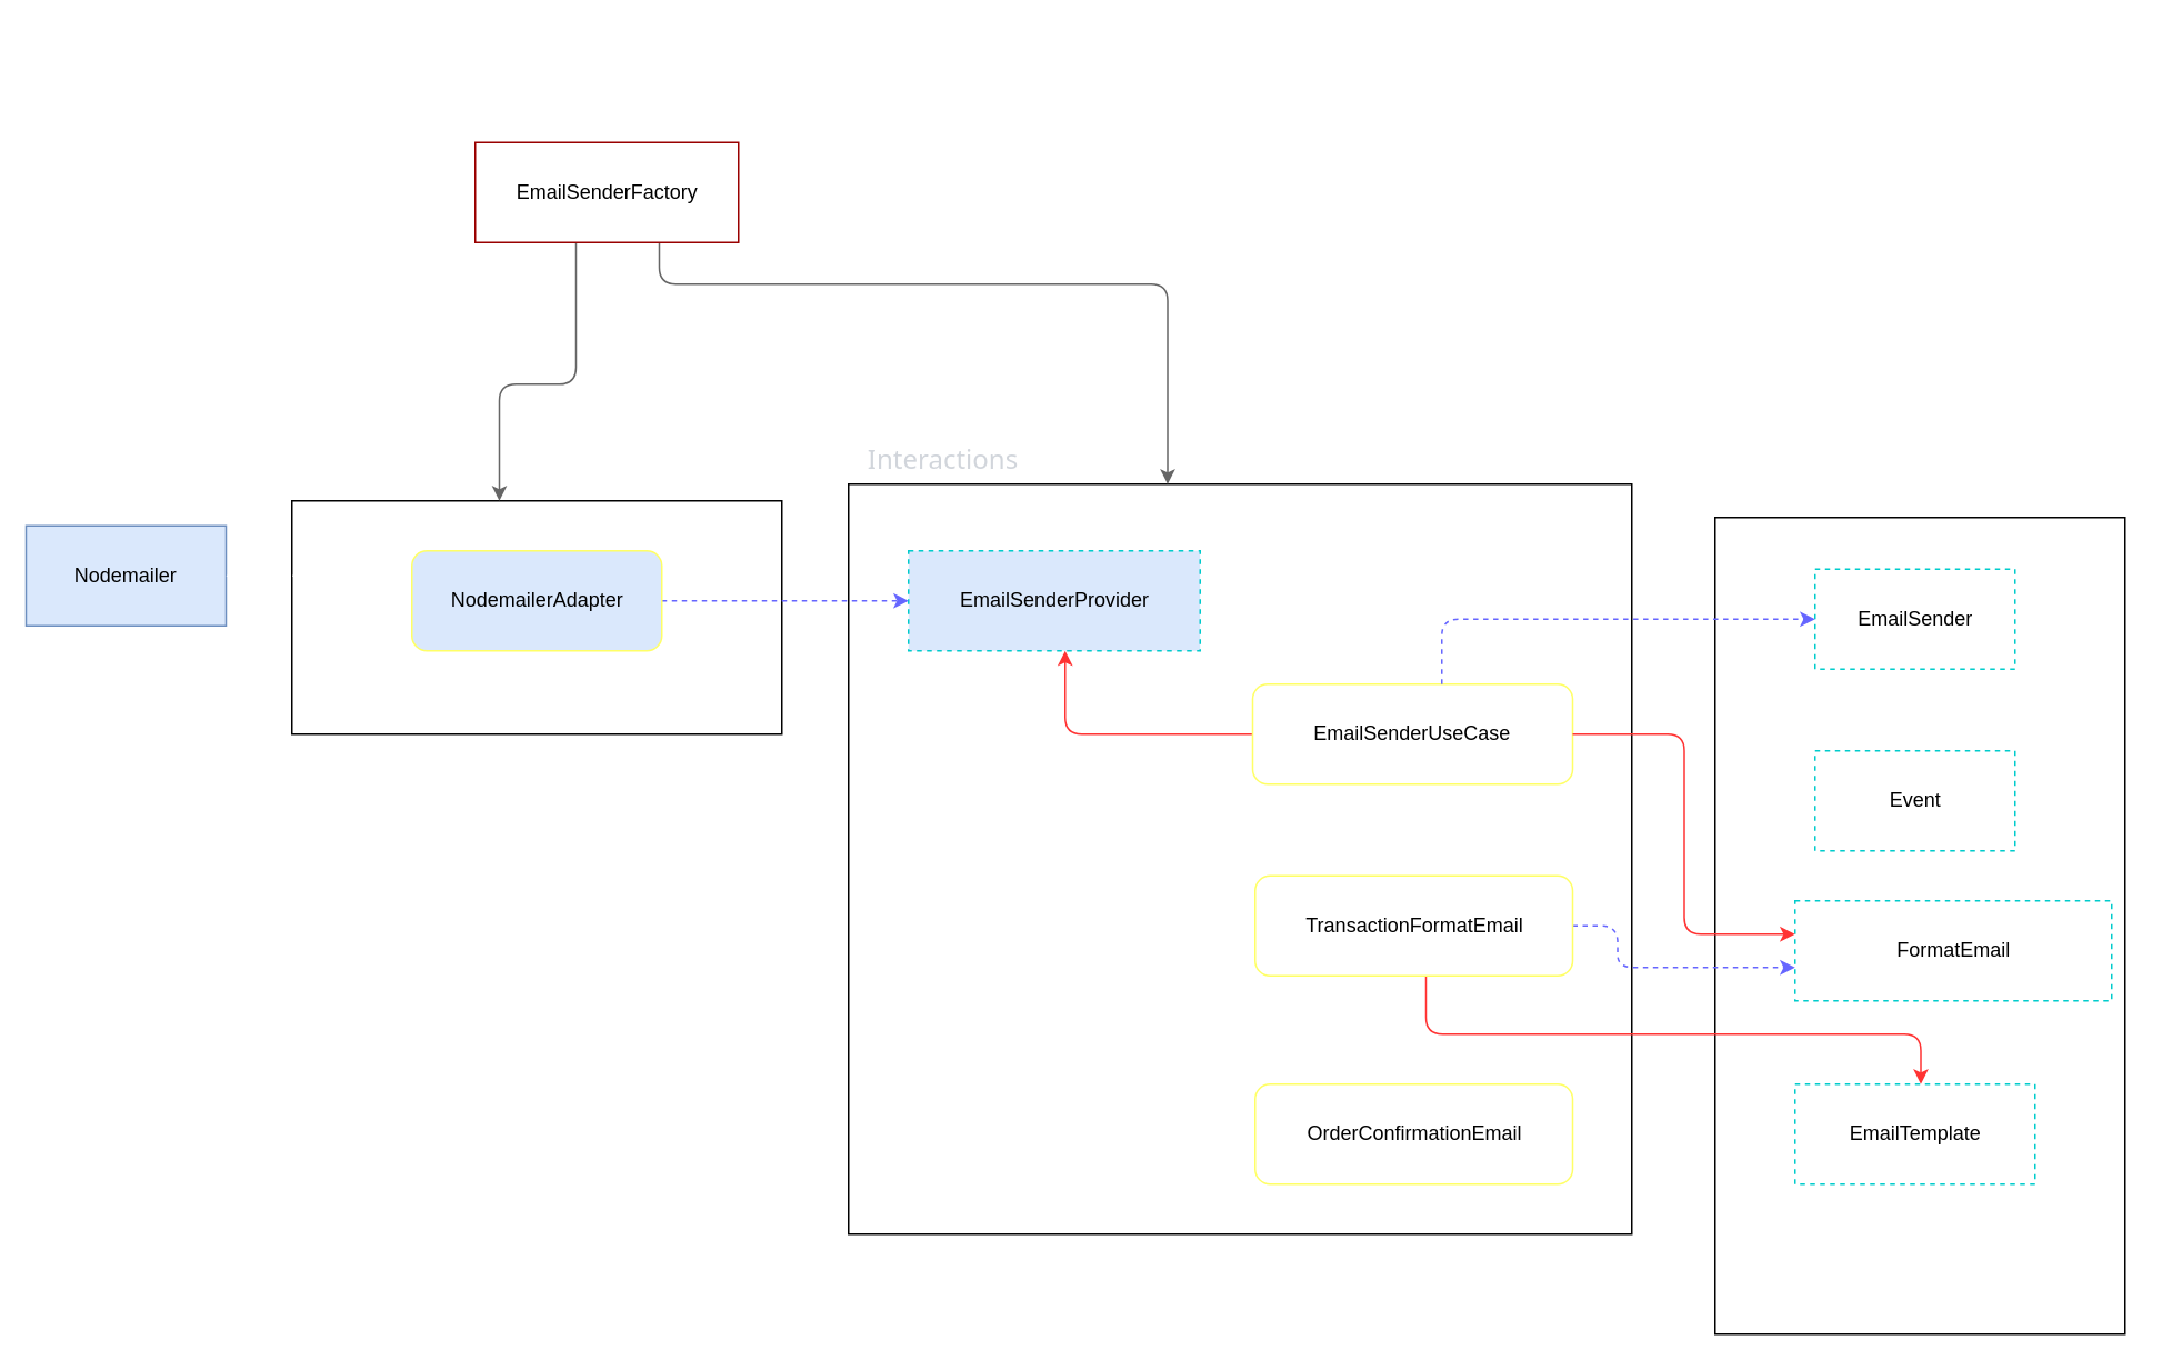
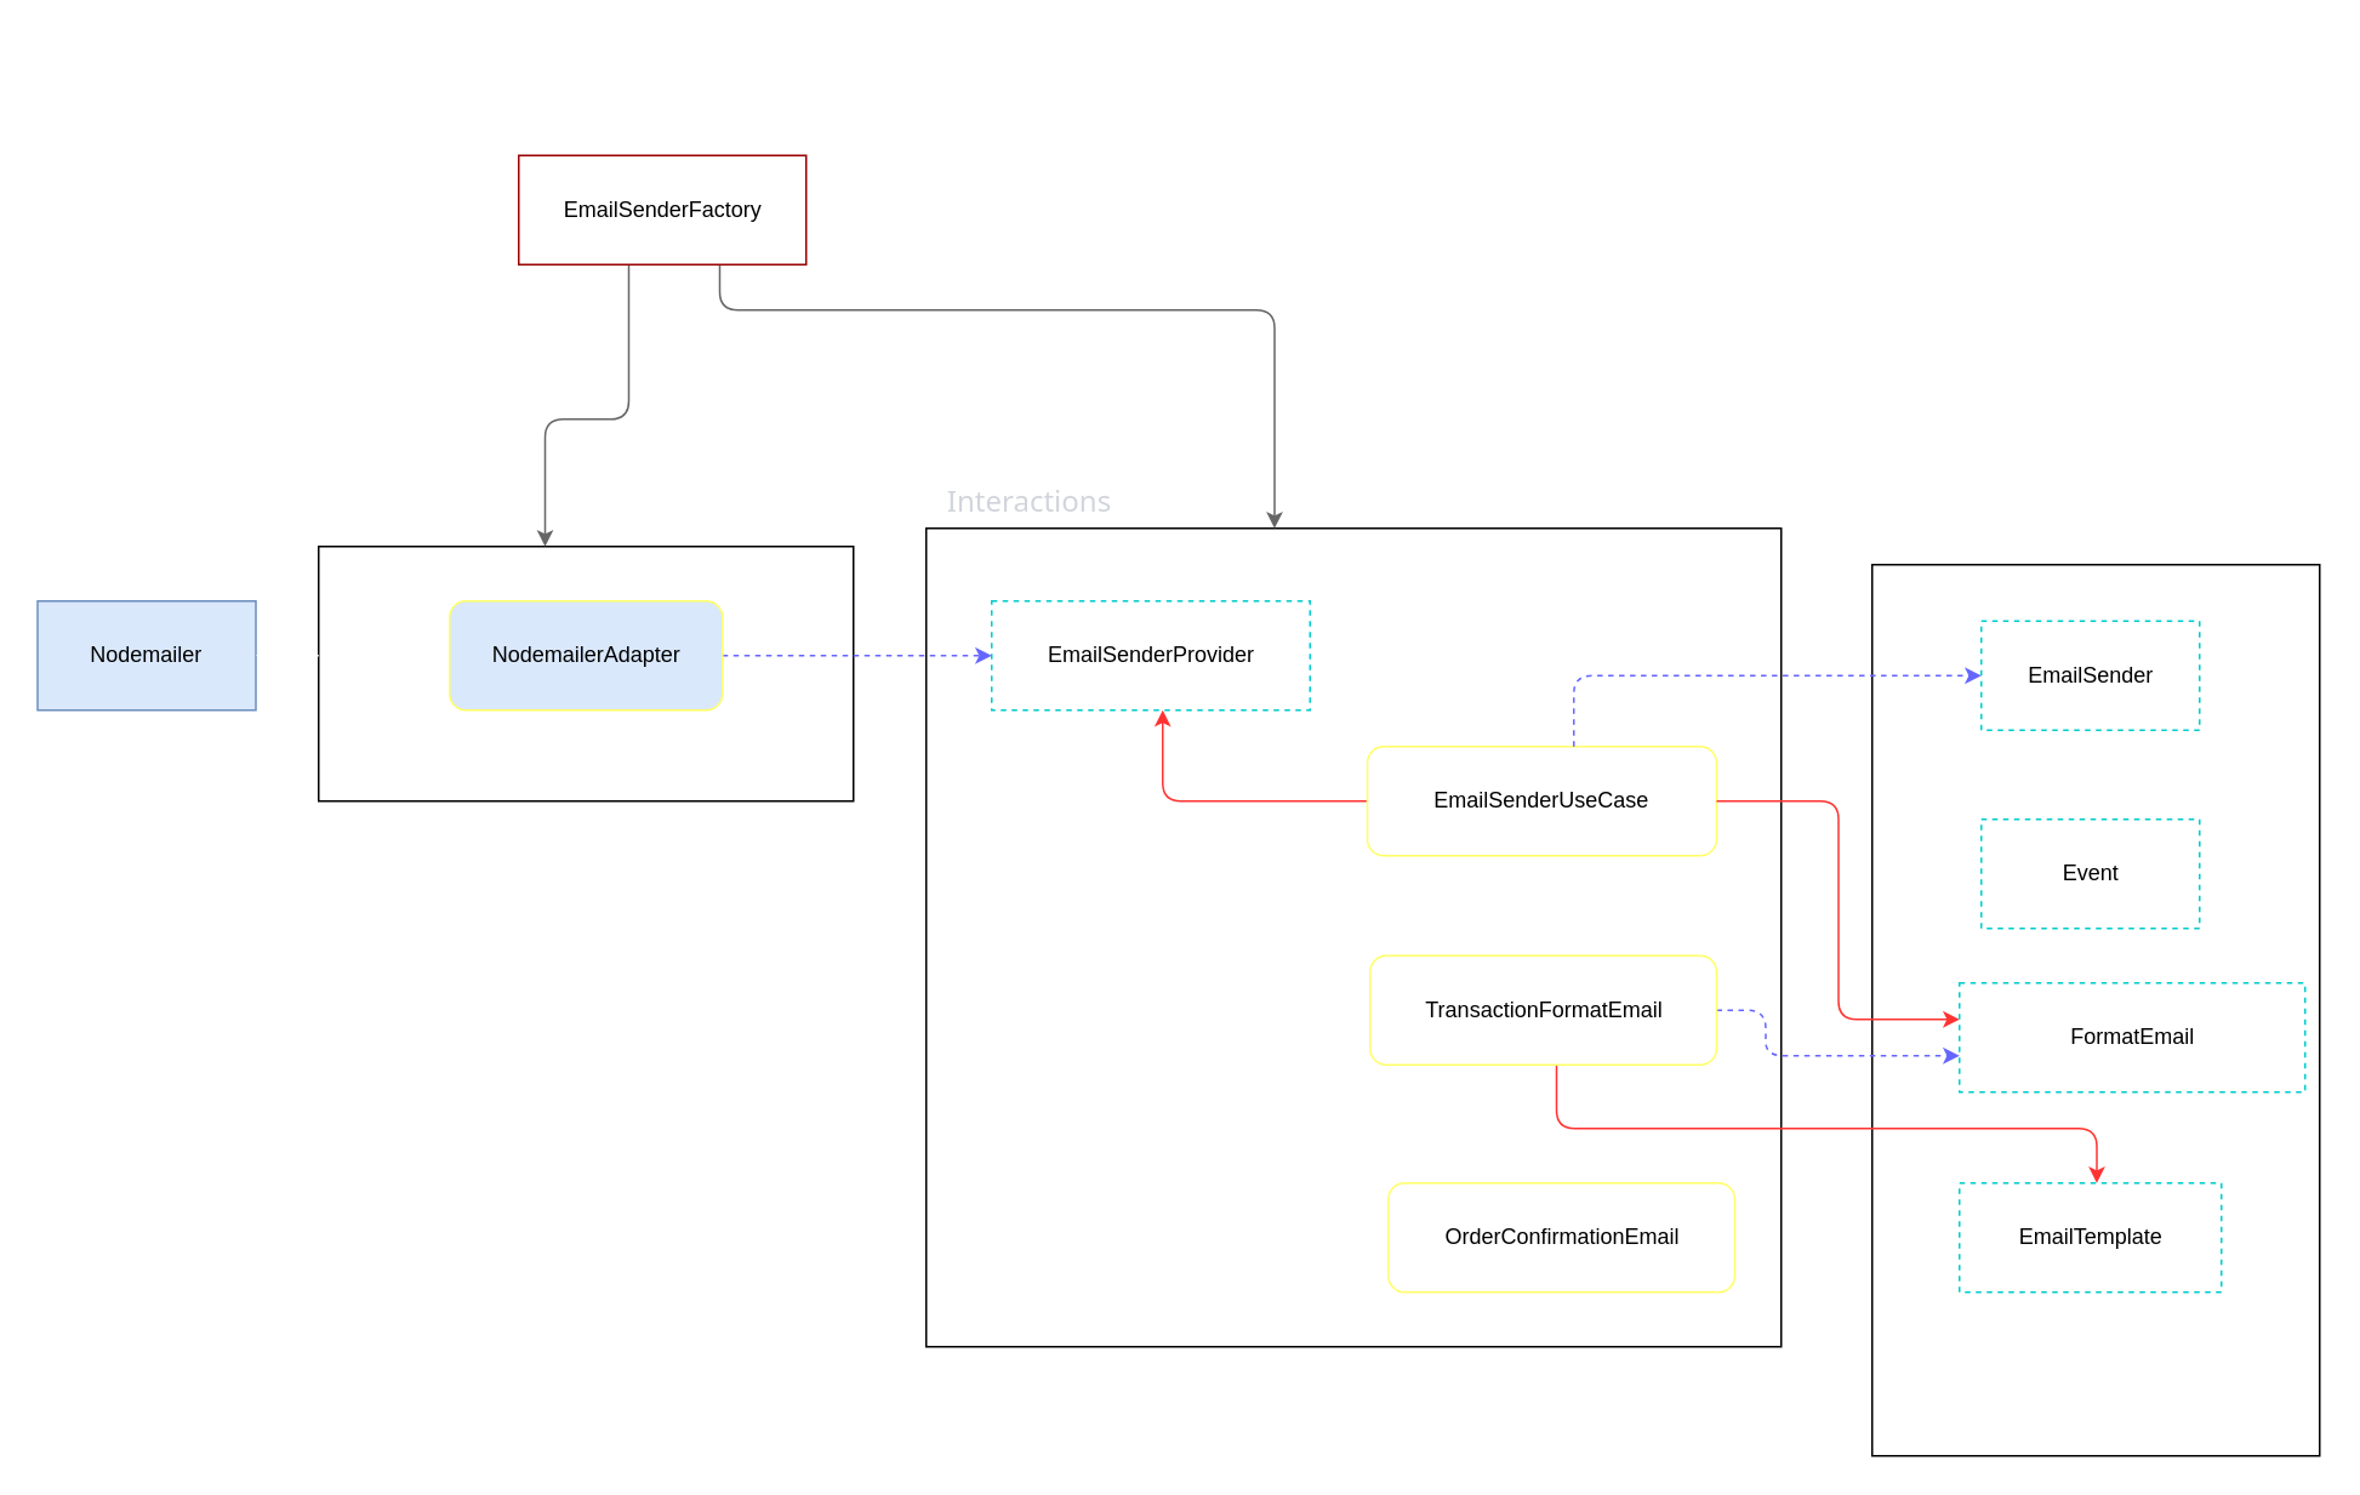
  <mxCell id="0" />
  <mxCell id="1" parent="0" />
  <mxCell id="2" value="" style="rounded=0;whiteSpace=wrap;html=1;" parent="1" vertex="1"><mxGeometry x="508.5" y="290" width="470" height="450" as="geometry" /></mxCell>
  <mxCell id="3" style="edgeStyle=orthogonalEdgeStyle;html=1;strokeColor=#ff3333;" parent="1" source="4" target="6" edge="1"><mxGeometry relative="1" as="geometry"><Array as="points"><mxPoint x="638.5" y="440" /></Array></mxGeometry></mxCell>
  <mxCell id="4" value="EmailSenderUseCase" style="rounded=1;whiteSpace=wrap;html=1;strokeColor=#FFFF66;" parent="1" vertex="1"><mxGeometry x="751" y="410" width="192" height="60" as="geometry" /></mxCell>
  <mxCell id="5" value="&lt;div style=&quot;text-align: start;&quot;&gt;&lt;span style=&quot;background-color: initial; font-size: 16px;&quot;&gt;&lt;font face=&quot;Söhne, ui-sans-serif, system-ui, -apple-system, Segoe UI, Roboto, Ubuntu, Cantarell, Noto Sans, sans-serif, Helvetica Neue, Arial, Apple Color Emoji, Segoe UI Emoji, Segoe UI Symbol, Noto Color Emoji&quot; color=&quot;#d1d5db&quot;&gt;Interactions&lt;/font&gt;&lt;/span&gt;&lt;/div&gt;" style="text;html=1;strokeColor=none;fillColor=none;align=center;verticalAlign=middle;whiteSpace=wrap;rounded=0;" parent="1" vertex="1"><mxGeometry x="508.5" y="260" width="112.5" height="30" as="geometry" /></mxCell>
- <mxCell id="6" value="EmailSenderProvider" style="rounded=0;whiteSpace=wrap;html=1;strokeColor=#00CCCC;dashed=1;fillColor=#dae8fc;" parent="1" vertex="1"><mxGeometry x="544.5" y="330" width="175" height="60" as="geometry" /></mxCell>
+ <mxCell id="6" value="EmailSenderProvider" style="rounded=0;whiteSpace=wrap;html=1;strokeColor=#00CCCC;dashed=1;" parent="1" vertex="1"><mxGeometry x="544.5" y="330" width="175" height="60" as="geometry" /></mxCell>
  <mxCell id="7" value="" style="rounded=0;whiteSpace=wrap;html=1;" parent="1" vertex="1"><mxGeometry x="1028.5" y="310" width="246" height="490" as="geometry" /></mxCell>
  <mxCell id="8" value="EmailSender" style="rounded=0;whiteSpace=wrap;html=1;strokeColor=#00CCCC;dashed=1;" parent="1" vertex="1"><mxGeometry x="1088.5" y="341" width="120" height="60" as="geometry" /></mxCell>
  <mxCell id="9" style="edgeStyle=orthogonalEdgeStyle;html=1;entryX=0;entryY=0.5;entryDx=0;entryDy=0;strokeColor=#6666FF;fillColor=#a20025;dashed=1;" parent="1" source="4" target="8" edge="1"><mxGeometry relative="1" as="geometry"><Array as="points"><mxPoint x="864.5" y="371" /></Array></mxGeometry></mxCell>
  <mxCell id="10" value="" style="rounded=0;whiteSpace=wrap;html=1;" parent="1" vertex="1"><mxGeometry x="174.5" y="300" width="294" height="140" as="geometry" /></mxCell>
- <mxCell id="11" value="&lt;font color=&quot;#000000&quot;&gt;Nodemailer&lt;/font&gt;" style="rounded=0;whiteSpace=wrap;html=1;fillColor=#dae8fc;strokeColor=#6c8ebf;" parent="1" vertex="1"><mxGeometry x="15" y="315" width="120" height="60" as="geometry" /></mxCell>
+ <mxCell id="11" value="&lt;font color=&quot;#000000&quot;&gt;Nodemailer&lt;/font&gt;" style="rounded=0;whiteSpace=wrap;html=1;fillColor=#dae8fc;strokeColor=#6c8ebf;" parent="1" vertex="1"><mxGeometry x="20" y="330" width="120" height="60" as="geometry" /></mxCell>
  <mxCell id="12" style="edgeStyle=orthogonalEdgeStyle;html=1;entryX=1;entryY=0.5;entryDx=0;entryDy=0;dashed=1;strokeColor=#FFFFFF;fontColor=default;fillColor=#a20025;" parent="1" source="14" target="11" edge="1"><mxGeometry relative="1" as="geometry"><Array as="points" /></mxGeometry></mxCell>
  <mxCell id="13" style="edgeStyle=orthogonalEdgeStyle;html=1;strokeColor=#6666FF;fillColor=#a20025;dashed=1;" parent="1" source="14" target="6" edge="1"><mxGeometry relative="1" as="geometry"><Array as="points"><mxPoint x="474.5" y="360" /><mxPoint x="474.5" y="360" /></Array></mxGeometry></mxCell>
  <mxCell id="14" value="NodemailerAdapter" style="rounded=1;whiteSpace=wrap;html=1;strokeColor=#FFFF66;fillColor=#dae8fc;" parent="1" vertex="1"><mxGeometry x="246.5" y="330" width="150" height="60" as="geometry" /></mxCell>
  <mxCell id="15" value="" style="rounded=0;whiteSpace=wrap;html=1;strokeColor=#FFFFFF;fontColor=#000000;" parent="1" vertex="1"><mxGeometry x="204.5" y="50" width="340" height="150" as="geometry" /></mxCell>
  <mxCell id="16" value="&lt;font color=&quot;#ffffff&quot;&gt;Main&lt;/font&gt;" style="text;html=1;align=center;verticalAlign=middle;resizable=0;points=[];autosize=1;strokeColor=none;fillColor=none;fontColor=#000000;" parent="1" vertex="1"><mxGeometry x="204.5" y="20" width="50" height="30" as="geometry" /></mxCell>
  <mxCell id="17" style="edgeStyle=orthogonalEdgeStyle;html=1;strokeColor=#666666;" parent="1" source="19" target="10" edge="1"><mxGeometry relative="1" as="geometry"><Array as="points"><mxPoint x="345" y="230" /><mxPoint x="299" y="230" /></Array></mxGeometry></mxCell>
  <mxCell id="18" style="edgeStyle=orthogonalEdgeStyle;html=1;strokeColor=#666666;" parent="1" source="19" target="2" edge="1"><mxGeometry relative="1" as="geometry"><Array as="points"><mxPoint x="395" y="170" /><mxPoint x="700" y="170" /></Array></mxGeometry></mxCell>
  <mxCell id="19" value="EmailSenderFactory" style="rounded=0;whiteSpace=wrap;html=1;strokeColor=#990000;gradientColor=none;" parent="1" vertex="1"><mxGeometry x="284.5" y="85" width="158" height="60" as="geometry" /></mxCell>
  <mxCell id="20" value="Event" style="rounded=0;whiteSpace=wrap;html=1;strokeColor=#00CCCC;dashed=1;" parent="1" vertex="1"><mxGeometry x="1088.5" y="450" width="120" height="60" as="geometry" /></mxCell>
  <mxCell id="21" value="FormatEmail" style="rounded=0;whiteSpace=wrap;html=1;strokeColor=#00CCCC;dashed=1;" parent="1" vertex="1"><mxGeometry x="1076.5" y="540" width="190" height="60" as="geometry" /></mxCell>
  <mxCell id="22" style="edgeStyle=orthogonalEdgeStyle;html=1;strokeColor=#ff3333;" parent="1" source="4" target="21" edge="1"><mxGeometry relative="1" as="geometry"><Array as="points"><mxPoint x="1010" y="440" /><mxPoint x="1010" y="560" /></Array></mxGeometry></mxCell>
  <mxCell id="23" style="edgeStyle=orthogonalEdgeStyle;html=1;strokeColor=#6666FF;fillColor=#a20025;dashed=1;" parent="1" source="25" target="21" edge="1"><mxGeometry relative="1" as="geometry"><Array as="points"><mxPoint x="970" y="555" /><mxPoint x="970" y="580" /></Array></mxGeometry></mxCell>
  <mxCell id="24" style="edgeStyle=orthogonalEdgeStyle;html=1;strokeColor=#ff3333;" edge="1" parent="1" source="25" target="26"><mxGeometry relative="1" as="geometry"><Array as="points"><mxPoint x="855" y="620" /><mxPoint x="1152" y="620" /></Array></mxGeometry></mxCell>
  <mxCell id="25" value="TransactionFormatEmail" style="rounded=1;whiteSpace=wrap;html=1;strokeColor=#FFFF66;" parent="1" vertex="1"><mxGeometry x="752.5" y="525" width="190.5" height="60" as="geometry" /></mxCell>
  <mxCell id="26" value="EmailTemplate" style="rounded=0;whiteSpace=wrap;html=1;strokeColor=#00CCCC;dashed=1;" vertex="1" parent="1"><mxGeometry x="1076.5" y="650" width="144" height="60" as="geometry" /></mxCell>
- <mxCell id="27" value="OrderConfirmationEmail" style="rounded=1;whiteSpace=wrap;html=1;strokeColor=#FFFF66;" vertex="1" parent="1"><mxGeometry x="752.5" y="650" width="190.5" height="60" as="geometry" /></mxCell>
+ <mxCell id="27" value="OrderConfirmationEmail" style="rounded=1;whiteSpace=wrap;html=1;strokeColor=#FFFF66;" vertex="1" parent="1"><mxGeometry x="762.5" y="650" width="190.5" height="60" as="geometry" /></mxCell>
